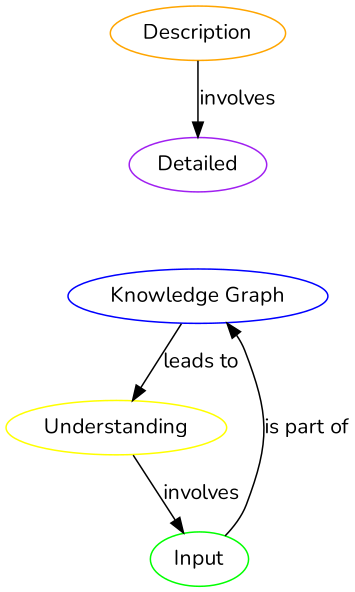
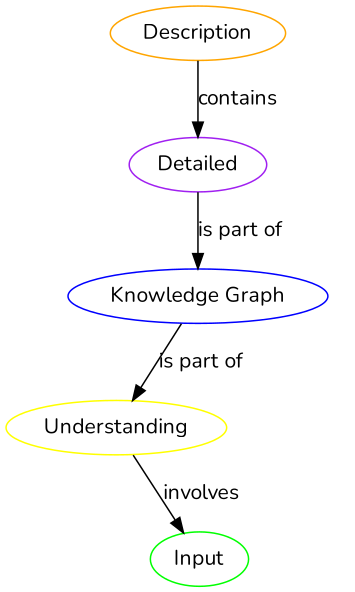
  digraph {
    fontname=Nunito
    node [fontname=Nunito]
    edge [color=black fontname=Nunito]
    n1 [color=blue label="Knowledge Graph"]
    n2 [color=yellow label=Understanding]
    n3 [color=green label=Input]
    n4 [color=orange label=Description]
    n5 [color=purple label=Detailed]
-   n1 -> n2 [label="leads to"]
+   n1 -> n2 [label="is part of"]
    n2 -> n3 [label=involves]
-   n3 -> n1 [label="is part of"]
-   n4 -> n5 [label=involves]
+   n5 -> n1 [label="is part of"]
+   n4 -> n5 [label=contains]
  }
